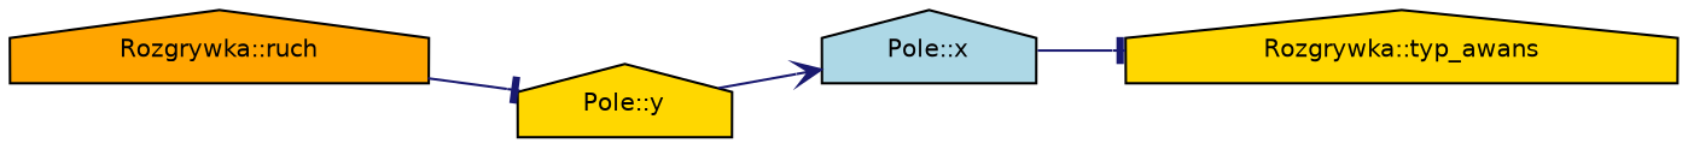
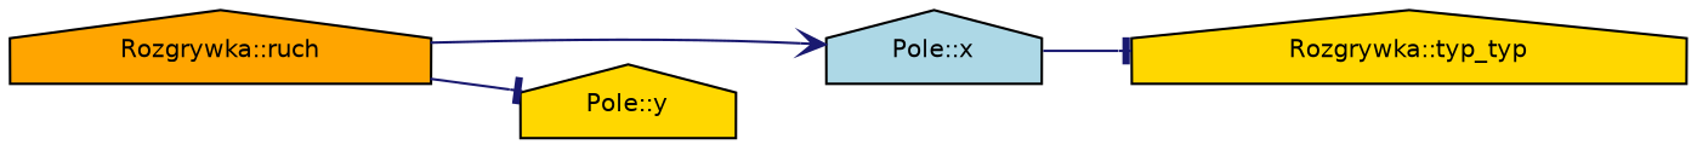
  digraph {
    rankdir=LR
    node [color=black fillcolor=gold fontname=Helvetica fontsize=10 shape=house style=filled]
    edge [arrowhead=tee color=midnightblue fontname=Helvetica fontsize=10 labelfontname=Helvetica labelfontsize=10 style=solid]
    n1 [fillcolor=orange fontcolor=black height=0.2 label="Rozgrywka::ruch" width=0.4]
    n2 [fillcolor=lightblue height=0.2 label="Pole::x" width=0.4]
    n3 [height=0.2 label="Pole::y" width=0.4]
-   n4 [height=0.2 label="Rozgrywka::typ_awans" width=0.4]
-   n3 -> n2 [arrowhead=vee]
+   n4 [height=0.2 label="Rozgrywka::typ_typ" width=0.4]
+   n1 -> n2 [arrowhead=vee]
    n1 -> n3
    n2 -> n4
  }
